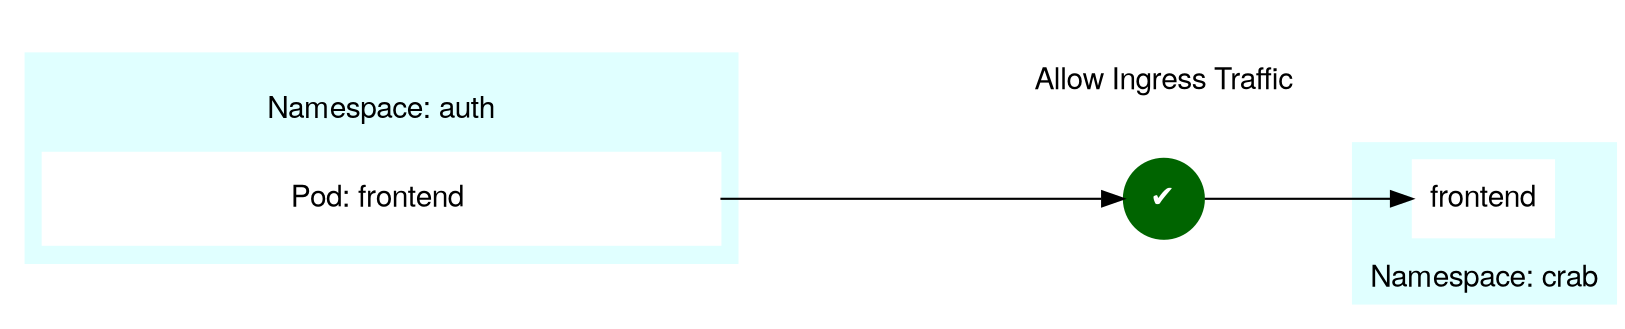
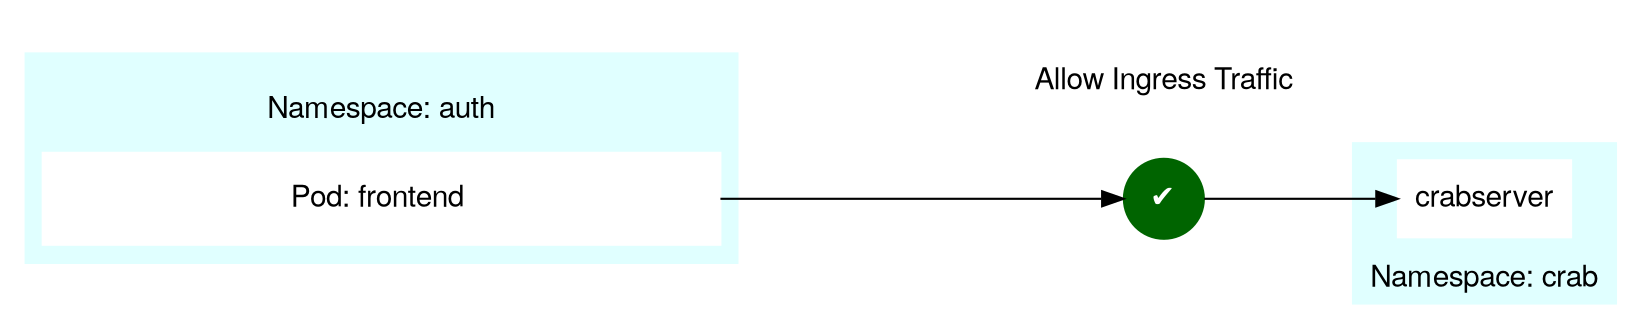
  digraph {
    fontname="Helvetica,Arial,sans-serif"
    rankdir=LR
    node [color=white fontname="Helvetica,Arial,sans-serif" shape=box style=filled]
    edge [fontname="Helvetica,Arial,sans-serif"]
    n1 [label="    Pod: frontend     " margin="1.4,0.2"]
-   n2 [label=frontend labeljust=c]
+   n2 [label=crabserver labeljust=c]
    n3 [label="Allow Ingress Traffic" margin=0]
    n4 [color=darkgreen fontcolor=white label=<&#10004;> shape=circle]
    subgraph cluster_1 {
      color=lightcyan
      label=" \nNamespace: auth"
      labeljust=c
      style=filled
      n1
    }
    subgraph cluster_2 {
      color=lightcyan
      label="Namespace: crab"
      labeljust=c
      labelloc=b
      style=filled
      n2
    }
    subgraph cluster_3 {
      color=white
      n3
      n4
    }
    n1 -> n4 [minlen=4]
    n4 -> n2
  }
